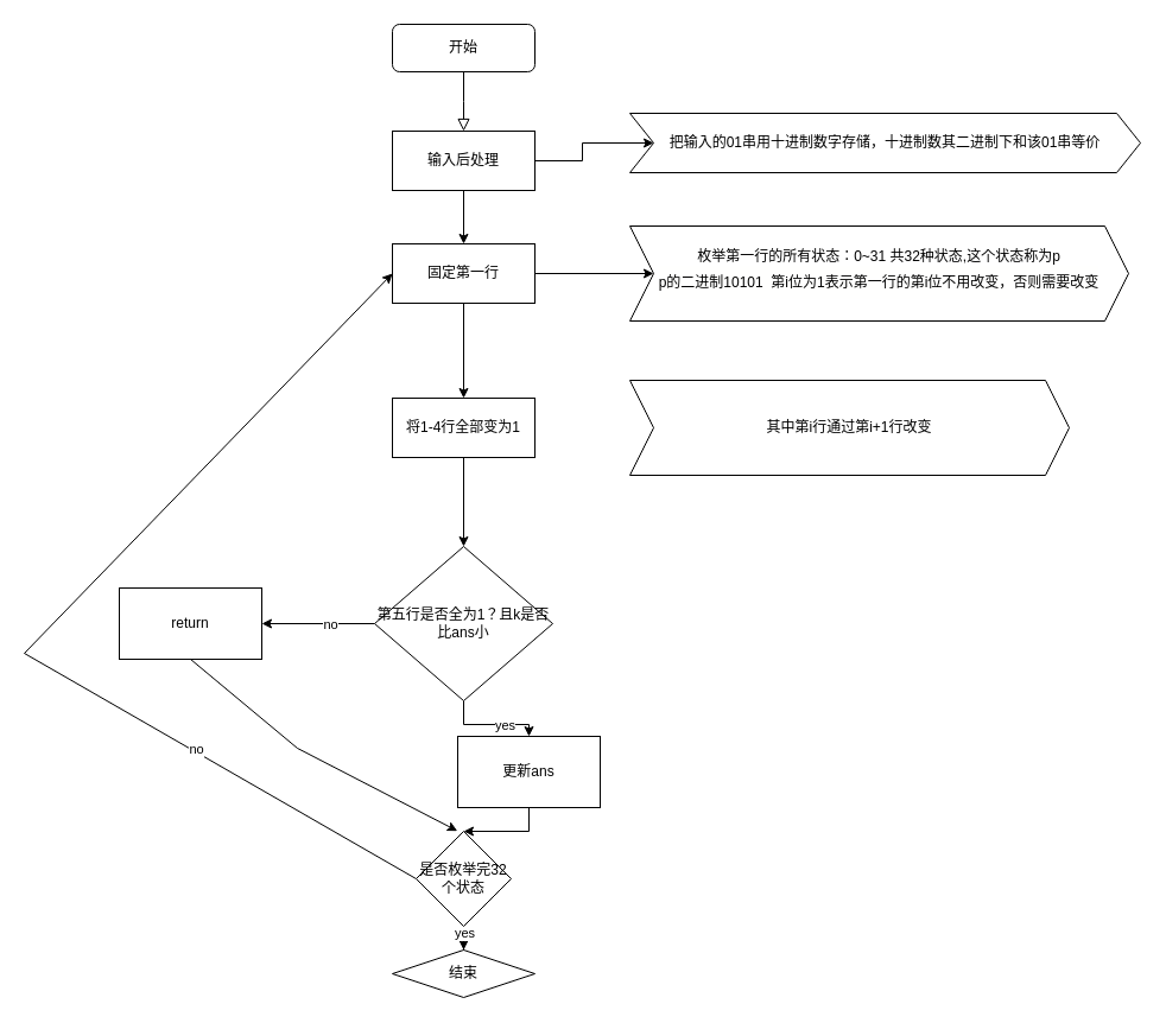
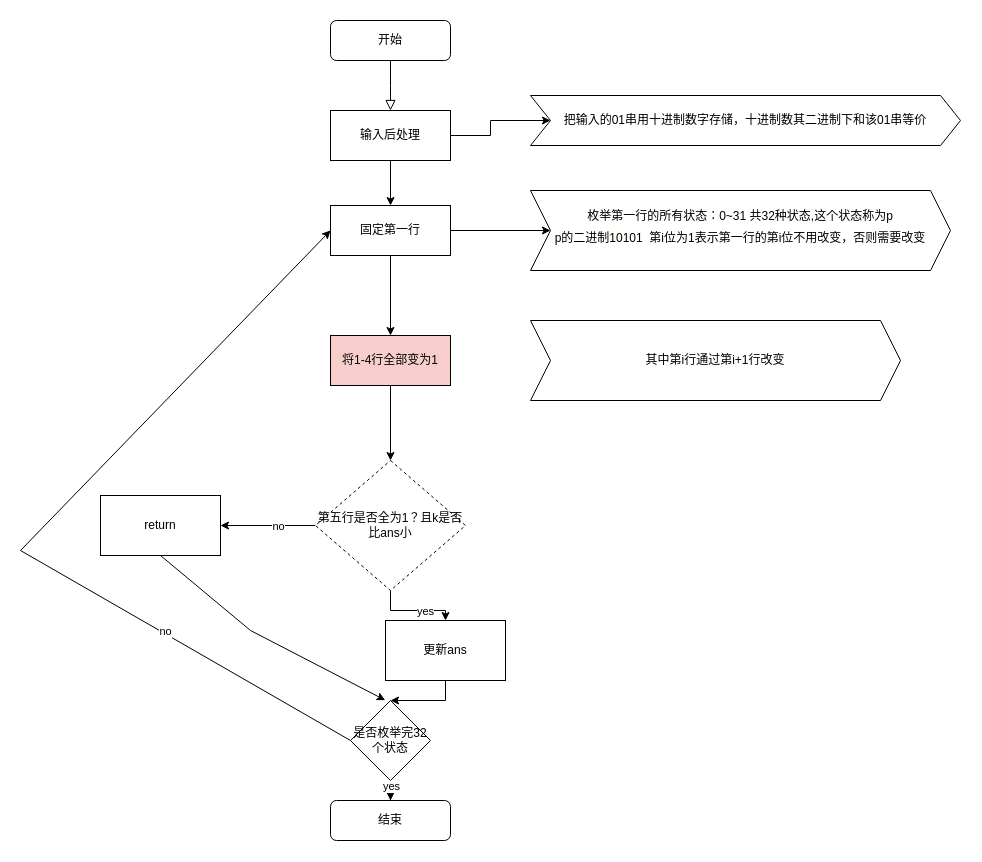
  <mxCell id="0" />
  <mxCell id="1" parent="0" />
  <mxCell id="2" value="" style="rounded=0;html=1;jettySize=auto;orthogonalLoop=1;fontSize=11;endArrow=block;endFill=0;endSize=8;strokeWidth=1;shadow=0;labelBackgroundColor=none;edgeStyle=orthogonalEdgeStyle;" parent="1" source="3" edge="1"><mxGeometry relative="1" as="geometry"><mxPoint x="390" y="110" as="targetPoint" /></mxGeometry></mxCell>
  <mxCell id="3" value="开始" style="rounded=1;whiteSpace=wrap;html=1;fontSize=12;glass=0;strokeWidth=1;shadow=0;" parent="1" vertex="1"><mxGeometry x="330" y="20" width="120" height="40" as="geometry" /></mxCell>
- <mxCell id="4" value="结束" style="rhombus;whiteSpace=wrap;html=1;fontSize=12;glass=0;strokeWidth=1;shadow=0;" parent="1" vertex="1"><mxGeometry x="330" y="800" width="120" height="40" as="geometry" /></mxCell>
+ <mxCell id="4" value="结束" style="rounded=1;whiteSpace=wrap;html=1;fontSize=12;glass=0;strokeWidth=1;shadow=0;" parent="1" vertex="1"><mxGeometry x="330" y="800" width="120" height="40" as="geometry" /></mxCell>
  <mxCell id="5" value="" style="edgeStyle=orthogonalEdgeStyle;rounded=0;orthogonalLoop=1;jettySize=auto;html=1;" edge="1" parent="1" source="7" target="10"><mxGeometry relative="1" as="geometry" /></mxCell>
  <mxCell id="6" value="" style="edgeStyle=orthogonalEdgeStyle;rounded=0;orthogonalLoop=1;jettySize=auto;html=1;" edge="1" parent="1" source="7" target="12"><mxGeometry relative="1" as="geometry" /></mxCell>
  <mxCell id="7" value="输入后处理" style="rounded=0;whiteSpace=wrap;html=1;" vertex="1" parent="1"><mxGeometry x="330" y="110" width="120" height="50" as="geometry" /></mxCell>
  <mxCell id="8" value="" style="edgeStyle=orthogonalEdgeStyle;rounded=0;orthogonalLoop=1;jettySize=auto;html=1;" edge="1" parent="1" source="10" target="11"><mxGeometry relative="1" as="geometry" /></mxCell>
  <mxCell id="9" value="" style="edgeStyle=orthogonalEdgeStyle;rounded=0;orthogonalLoop=1;jettySize=auto;html=1;" edge="1" parent="1" source="10" target="14"><mxGeometry relative="1" as="geometry" /></mxCell>
  <mxCell id="10" value="固定第一行" style="rounded=0;whiteSpace=wrap;html=1;" vertex="1" parent="1"><mxGeometry x="330" y="205" width="120" height="50" as="geometry" /></mxCell>
  <mxCell id="11" value="枚举第一行的所有状态：0~31 共32种状态,这个状态称为p&lt;br&gt;&lt;div style=&quot;background-color: rgb(255, 255, 254); line-height: 28px;&quot;&gt;&lt;font style=&quot;font-size: 12px;&quot; face=&quot;Helvetica&quot;&gt;p的二进制10101 &amp;nbsp;第i位为1表示第一行的第i位不用改变，否则需要改变&lt;/font&gt;&lt;/div&gt;" style="shape=step;perimeter=stepPerimeter;whiteSpace=wrap;html=1;fixedSize=1;rounded=0;" vertex="1" parent="1"><mxGeometry x="530" y="190" width="420" height="80" as="geometry" /></mxCell>
  <mxCell id="12" value="把输入的01串用十进制数字存储，十进制数其二进制下和该01串等价" style="shape=step;perimeter=stepPerimeter;whiteSpace=wrap;html=1;fixedSize=1;rounded=0;" vertex="1" parent="1"><mxGeometry x="530" y="95" width="430" height="50" as="geometry" /></mxCell>
  <mxCell id="13" value="" style="edgeStyle=orthogonalEdgeStyle;rounded=0;orthogonalLoop=1;jettySize=auto;html=1;" edge="1" parent="1" source="14" target="20"><mxGeometry relative="1" as="geometry" /></mxCell>
- <mxCell id="14" value="将1-4行全部变为1" style="rounded=0;whiteSpace=wrap;html=1;" vertex="1" parent="1"><mxGeometry x="330" y="335" width="120" height="50" as="geometry" /></mxCell>
+ <mxCell id="14" value="将1-4行全部变为1" style="rounded=0;whiteSpace=wrap;html=1;fillColor=#f8cecc;" vertex="1" parent="1"><mxGeometry x="330" y="335" width="120" height="50" as="geometry" /></mxCell>
  <mxCell id="15" value="其中第i行通过第i+1行改变" style="shape=step;perimeter=stepPerimeter;whiteSpace=wrap;html=1;fixedSize=1;rounded=0;" vertex="1" parent="1"><mxGeometry x="530" y="320" width="370" height="80" as="geometry" /></mxCell>
  <mxCell id="16" value="" style="edgeStyle=orthogonalEdgeStyle;rounded=0;orthogonalLoop=1;jettySize=auto;html=1;" edge="1" parent="1" source="20" target="22"><mxGeometry relative="1" as="geometry" /></mxCell>
  <mxCell id="17" value="yes" style="edgeLabel;html=1;align=center;verticalAlign=middle;resizable=0;points=[];" vertex="1" connectable="0" parent="16"><mxGeometry x="0.27" relative="1" as="geometry"><mxPoint as="offset" /></mxGeometry></mxCell>
  <mxCell id="18" value="" style="edgeStyle=orthogonalEdgeStyle;rounded=0;orthogonalLoop=1;jettySize=auto;html=1;" edge="1" parent="1" source="20" target="23"><mxGeometry relative="1" as="geometry" /></mxCell>
  <mxCell id="19" value="no" style="edgeLabel;html=1;align=center;verticalAlign=middle;resizable=0;points=[];" vertex="1" connectable="0" parent="18"><mxGeometry x="-0.203" relative="1" as="geometry"><mxPoint as="offset" /></mxGeometry></mxCell>
- <mxCell id="20" value="第五行是否全为1？且k是否比ans小" style="rhombus;whiteSpace=wrap;html=1;rounded=0;" vertex="1" parent="1"><mxGeometry x="315" y="460" width="150" height="130" as="geometry" /></mxCell>
+ <mxCell id="20" value="第五行是否全为1？且k是否比ans小" style="rhombus;whiteSpace=wrap;html=1;rounded=0;dashed=1;" vertex="1" parent="1"><mxGeometry x="315" y="460" width="150" height="130" as="geometry" /></mxCell>
  <mxCell id="21" value="" style="edgeStyle=orthogonalEdgeStyle;rounded=0;orthogonalLoop=1;jettySize=auto;html=1;" edge="1" parent="1" source="22" target="29"><mxGeometry relative="1" as="geometry" /></mxCell>
  <mxCell id="22" value="更新ans" style="whiteSpace=wrap;html=1;rounded=0;" vertex="1" parent="1"><mxGeometry x="385" y="620" width="120" height="60" as="geometry" /></mxCell>
  <mxCell id="23" value="return" style="whiteSpace=wrap;html=1;rounded=0;" vertex="1" parent="1"><mxGeometry x="100" y="495" width="120" height="60" as="geometry" /></mxCell>
  <mxCell id="24" value="" style="endArrow=classic;html=1;rounded=0;exitX=0.5;exitY=1;exitDx=0;exitDy=0;entryX=0.434;entryY=-0.004;entryDx=0;entryDy=0;entryPerimeter=0;" edge="1" parent="1" source="23" target="29"><mxGeometry width="50" height="50" relative="1" as="geometry"><mxPoint x="520" y="500" as="sourcePoint" /><mxPoint x="350" y="740" as="targetPoint" /><Array as="points"><mxPoint x="250" y="630" /></Array></mxGeometry></mxCell>
  <mxCell id="25" value="" style="endArrow=classic;html=1;rounded=0;entryX=0;entryY=0.5;entryDx=0;entryDy=0;exitX=0;exitY=0.5;exitDx=0;exitDy=0;" edge="1" parent="1" source="29" target="10"><mxGeometry width="50" height="50" relative="1" as="geometry"><mxPoint y="690" as="sourcePoint" x="170" /><mxPoint x="160" y="234.138" as="targetPoint" /><Array as="points"><mxPoint x="20" y="550" /></Array></mxGeometry></mxCell>
  <mxCell id="26" value="no" style="edgeLabel;html=1;align=center;verticalAlign=middle;resizable=0;points=[];" vertex="1" connectable="0" parent="25"><mxGeometry x="-0.479" y="-2" relative="1" as="geometry"><mxPoint as="offset" /></mxGeometry></mxCell>
  <mxCell id="27" value="" style="edgeStyle=orthogonalEdgeStyle;rounded=0;orthogonalLoop=1;jettySize=auto;html=1;" edge="1" parent="1" source="29" target="4"><mxGeometry relative="1" as="geometry" /></mxCell>
  <mxCell id="28" value="yes" style="edgeLabel;html=1;align=center;verticalAlign=middle;resizable=0;points=[];" vertex="1" connectable="0" parent="27"><mxGeometry x="-0.848" relative="1" as="geometry"><mxPoint as="offset" /></mxGeometry></mxCell>
  <mxCell id="29" value="是否枚举完32个状态" style="rhombus;whiteSpace=wrap;html=1;rounded=0;" vertex="1" parent="1"><mxGeometry x="350" y="700" width="80" height="80" as="geometry" /></mxCell>
